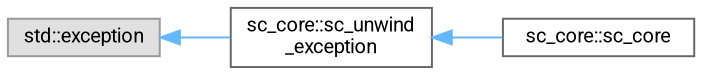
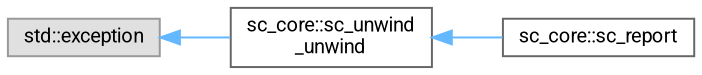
  digraph {
    fontname=Roboto
    rankdir=LR
    node [color=grey40 fillcolor=white fontname=Roboto fontsize=10 shape=box style=filled]
    edge [color=steelblue1 dir=back fontname=Roboto fontsize=10 labelfontname=FreeSans labelfontsize=10 style=solid]
    n1 [color=grey60 fillcolor="#E0E0E0" height=0.2 label="std::exception" width=0.4]
-   n2 [height=0.2 label="sc_core::sc_unwind\l_exception" width=0.4]
-   n3 [height=0.2 label="sc_core::sc_core" width=0.4]
+   n2 [height=0.2 label="sc_core::sc_unwind\l_unwind" width=0.4]
+   n3 [height=0.2 label="sc_core::sc_report" width=0.4]
    n1 -> n2
    n2 -> n3
  }
